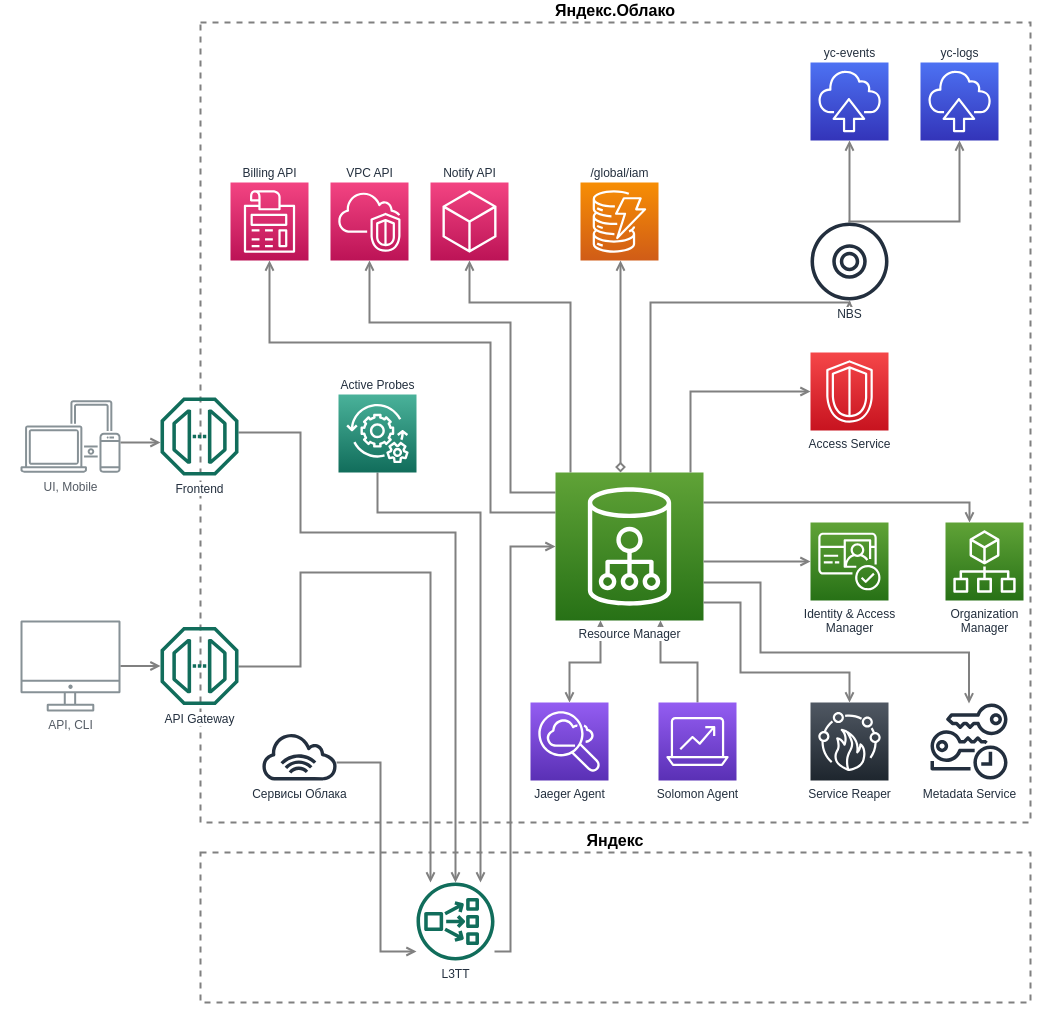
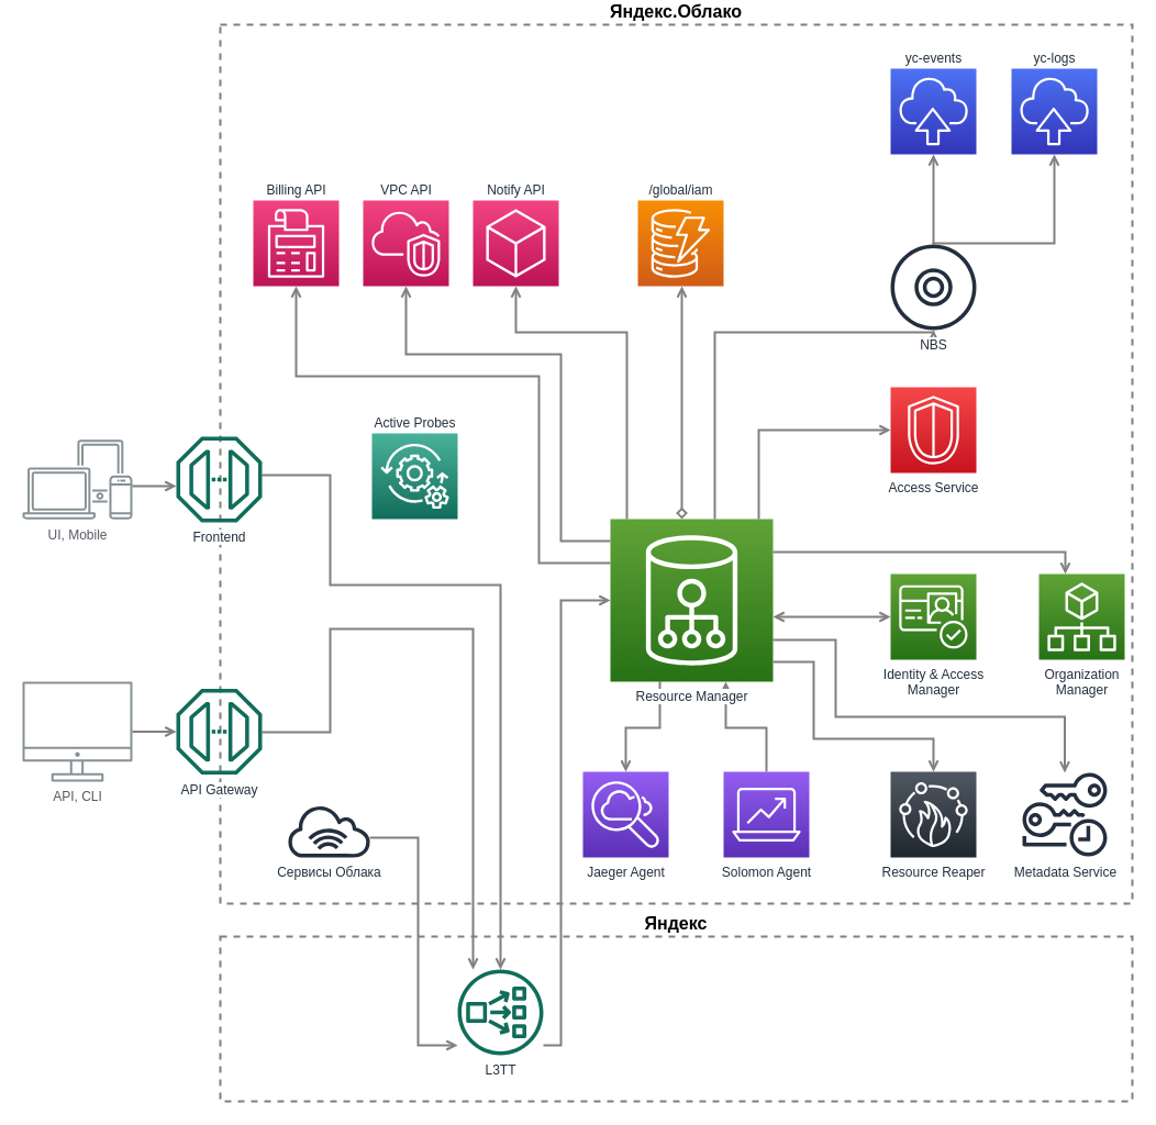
  <mxCell id="0" />
  <mxCell id="1" parent="0" />
  <mxCell id="2" value="&lt;div style=&quot;font-size: 16px&quot;&gt;Яндекс&lt;/div&gt;" style="rounded=0;whiteSpace=wrap;html=1;strokeColor=#808080;strokeWidth=2;fillColor=none;gradientColor=#F34482;dashed=1;labelPosition=center;verticalLabelPosition=top;align=center;verticalAlign=bottom;fontSize=16;fontStyle=1" parent="1" vertex="1"><mxGeometry x="200" y="850" width="830" height="150" as="geometry" /></mxCell>
  <mxCell id="3" value="&lt;div style=&quot;font-size: 16px;&quot;&gt;Яндекс.Облако&lt;/div&gt;" style="rounded=0;whiteSpace=wrap;html=1;strokeColor=#808080;strokeWidth=2;fillColor=none;gradientColor=#F34482;dashed=1;labelPosition=center;verticalLabelPosition=top;align=center;verticalAlign=bottom;fontSize=16;fontStyle=1;labelBackgroundColor=#ffffff;" parent="1" vertex="1"><mxGeometry x="200" y="20" width="830" height="800" as="geometry" /></mxCell>
  <mxCell id="4" value="" style="edgeStyle=orthogonalEdgeStyle;html=1;endArrow=open;elbow=vertical;startArrow=none;startFill=0;strokeColor=#808080;rounded=0;strokeWidth=2;endFill=0;" parent="1" source="40" target="15" edge="1"><mxGeometry width="100" relative="1" as="geometry"><mxPoint x="560" y="710" as="sourcePoint" /><mxPoint x="610" y="628" as="targetPoint" /><Array as="points"><mxPoint x="697" y="660" /><mxPoint x="660" y="660" /></Array></mxGeometry></mxCell>
- <mxCell id="5" value="" style="edgeStyle=orthogonalEdgeStyle;html=1;endArrow=open;elbow=vertical;startArrow=open;startFill=0;strokeColor=#808080;rounded=0;strokeWidth=2;endFill=0;" parent="1" source="41" target="15" edge="1"><mxGeometry width="100" relative="1" as="geometry"><mxPoint x="859" y="710" as="sourcePoint" /><mxPoint x="713" y="600" as="targetPoint" /><Array as="points"><mxPoint x="569" y="660" /><mxPoint x="600" y="660" /></Array></mxGeometry></mxCell>
+ <mxCell id="5" value="" style="edgeStyle=orthogonalEdgeStyle;html=1;endArrow=none;elbow=vertical;startArrow=open;startFill=0;strokeColor=#808080;rounded=0;strokeWidth=2;endFill=0;" parent="1" source="41" target="15" edge="1"><mxGeometry width="100" relative="1" as="geometry"><mxPoint x="859" y="710" as="sourcePoint" /><mxPoint x="713" y="600" as="targetPoint" /><Array as="points"><mxPoint x="569" y="660" /><mxPoint x="600" y="660" /></Array></mxGeometry></mxCell>
  <mxCell id="6" value="" style="edgeStyle=orthogonalEdgeStyle;html=1;endArrow=none;elbow=vertical;startArrow=open;startFill=0;strokeColor=#808080;rounded=0;strokeWidth=2;endFill=0;" parent="1" source="33" target="15" edge="1"><mxGeometry width="100" relative="1" as="geometry"><mxPoint x="590" y="268" as="sourcePoint" /><mxPoint x="590" y="480" as="targetPoint" /><Array as="points"><mxPoint x="269" y="340" /><mxPoint x="490" y="340" /><mxPoint x="490" y="510" /></Array></mxGeometry></mxCell>
  <mxCell id="7" value="" style="edgeStyle=orthogonalEdgeStyle;html=1;endArrow=none;elbow=vertical;startArrow=open;startFill=0;strokeColor=#808080;rounded=0;strokeWidth=2;endFill=0;" parent="1" source="36" target="15" edge="1"><mxGeometry width="100" relative="1" as="geometry"><mxPoint x="590" y="268" as="sourcePoint" /><mxPoint x="590" y="480" as="targetPoint" /><Array as="points"><mxPoint x="369" y="320" /><mxPoint x="510" y="320" /><mxPoint x="510" y="490" /></Array></mxGeometry></mxCell>
  <mxCell id="8" value="" style="edgeStyle=orthogonalEdgeStyle;html=1;endArrow=none;elbow=vertical;startArrow=open;startFill=0;strokeColor=#808080;rounded=0;strokeWidth=2;endFill=0;" parent="1" source="38" target="15" edge="1"><mxGeometry width="100" relative="1" as="geometry"><mxPoint x="590" y="268" as="sourcePoint" /><mxPoint x="590" y="480" as="targetPoint" /><Array as="points"><mxPoint x="469" y="300" /><mxPoint x="570" y="300" /></Array></mxGeometry></mxCell>
  <mxCell id="9" value="" style="edgeStyle=orthogonalEdgeStyle;html=1;endArrow=none;elbow=vertical;startArrow=open;startFill=0;strokeColor=#808080;rounded=0;strokeWidth=2;endFill=0;" parent="1" source="37" target="29" edge="1"><mxGeometry width="100" relative="1" as="geometry"><mxPoint x="660" y="749" as="sourcePoint" /><mxPoint x="553" y="600" as="targetPoint" /><Array as="points"><mxPoint x="380" y="949" /><mxPoint x="380" y="760" /></Array></mxGeometry></mxCell>
- <mxCell id="10" value="" style="html=1;endArrow=none;elbow=vertical;startArrow=open;startFill=0;strokeColor=#808080;strokeWidth=2;endFill=0;rounded=0;edgeStyle=orthogonalEdgeStyle;" parent="1" source="37" target="23" edge="1"><mxGeometry width="100" relative="1" as="geometry"><mxPoint x="1090" y="624.075" as="sourcePoint" /><mxPoint x="830" y="740" as="targetPoint" /><Array as="points"><mxPoint x="480" y="510" /><mxPoint x="377" y="510" /></Array></mxGeometry></mxCell>
  <mxCell id="11" value="API, CLI" style="outlineConnect=0;gradientColor=none;fontColor=#545B64;strokeColor=none;fillColor=#879196;dashed=0;verticalLabelPosition=bottom;verticalAlign=top;align=center;html=1;fontSize=12;fontStyle=0;aspect=fixed;shape=mxgraph.aws4.illustration_desktop;pointerEvents=1;labelBackgroundColor=#ffffff;" parent="1" vertex="1"><mxGeometry x="20" y="618" width="100" height="91" as="geometry" /></mxCell>
  <mxCell id="12" value="UI, Mobile" style="outlineConnect=0;gradientColor=none;fontColor=#545B64;strokeColor=none;fillColor=#879196;dashed=0;verticalLabelPosition=bottom;verticalAlign=top;align=center;html=1;fontSize=12;fontStyle=0;aspect=fixed;shape=mxgraph.aws4.illustration_devices;pointerEvents=1" parent="1" vertex="1"><mxGeometry x="20" y="397.5" width="100" height="73" as="geometry" /></mxCell>
  <mxCell id="13" value="/global/iam" style="outlineConnect=0;fontColor=#232F3E;gradientColor=#F78E04;gradientDirection=north;fillColor=#D05C17;strokeColor=#ffffff;dashed=0;verticalLabelPosition=top;verticalAlign=bottom;align=center;html=1;fontSize=12;fontStyle=0;aspect=fixed;shape=mxgraph.aws4.resourceIcon;resIcon=mxgraph.aws4.dynamodb;labelPosition=center;" parent="1" vertex="1"><mxGeometry x="580" y="180" width="78" height="78" as="geometry" /></mxCell>
  <mxCell id="14" value="Access Service" style="outlineConnect=0;fontColor=#232F3E;gradientColor=#F54749;gradientDirection=north;fillColor=#C7131F;strokeColor=#ffffff;dashed=0;verticalLabelPosition=bottom;verticalAlign=top;align=center;html=1;fontSize=12;fontStyle=0;aspect=fixed;shape=mxgraph.aws4.resourceIcon;resIcon=mxgraph.aws4.security_identity_and_compliance;" parent="1" vertex="1"><mxGeometry x="810" y="350" width="78" height="78" as="geometry" /></mxCell>
  <mxCell id="15" value="Resource Manager" style="outlineConnect=0;fontColor=#232F3E;gradientColor=#60A337;gradientDirection=north;fillColor=#277116;strokeColor=#ffffff;dashed=0;verticalLabelPosition=bottom;verticalAlign=top;align=center;html=1;fontSize=12;fontStyle=0;aspect=fixed;shape=mxgraph.aws4.resourceIcon;resIcon=mxgraph.aws4.cloud_directory;labelBackgroundColor=#ffffff;labelBorderColor=none;" parent="1" vertex="1"><mxGeometry x="555" y="470" width="148" height="148" as="geometry" /></mxCell>
  <mxCell id="16" value="" style="edgeStyle=orthogonalEdgeStyle;html=1;endArrow=diamond;elbow=vertical;startArrow=open;startFill=0;strokeColor=#808080;rounded=0;strokeWidth=2;endFill=0;" parent="1" source="13" target="15" edge="1"><mxGeometry width="100" relative="1" as="geometry"><mxPoint x="700" y="380" as="sourcePoint" /><mxPoint x="720" y="577" as="targetPoint" /><Array as="points"><mxPoint x="620" y="380" /><mxPoint x="620" y="380" /></Array></mxGeometry></mxCell>
  <mxCell id="17" value="" style="edgeStyle=orthogonalEdgeStyle;html=1;endArrow=none;elbow=vertical;startArrow=open;startFill=0;strokeColor=#808080;rounded=0;strokeWidth=2;endFill=0;" parent="1" target="12" edge="1"><mxGeometry width="100" relative="1" as="geometry"><mxPoint x="160" y="440" as="sourcePoint" /><mxPoint x="-80" y="463" as="targetPoint" /><Array as="points"><mxPoint x="130" y="440" /><mxPoint x="130" y="440" /></Array></mxGeometry></mxCell>
  <mxCell id="18" value="" style="edgeStyle=orthogonalEdgeStyle;html=1;endArrow=none;elbow=vertical;startArrow=open;startFill=0;strokeColor=#808080;rounded=0;strokeWidth=2;endFill=0;" parent="1" source="35" target="11" edge="1"><mxGeometry width="100" relative="1" as="geometry"><mxPoint x="160" y="663.5" as="sourcePoint" /><mxPoint x="91" y="832" as="targetPoint" /><Array as="points" /></mxGeometry></mxCell>
  <mxCell id="19" value="" style="edgeStyle=orthogonalEdgeStyle;html=1;endArrow=none;elbow=vertical;startArrow=open;startFill=0;strokeColor=#808080;rounded=0;strokeWidth=2;endFill=0;" parent="1" source="37" edge="1"><mxGeometry width="100" relative="1" as="geometry"><mxPoint x="430" y="522" as="sourcePoint" /><mxPoint x="238" y="430" as="targetPoint" /><Array as="points"><mxPoint x="455" y="530" /><mxPoint x="300" y="530" /><mxPoint x="300" y="430" /></Array></mxGeometry></mxCell>
  <mxCell id="20" value="" style="edgeStyle=orthogonalEdgeStyle;html=1;endArrow=none;elbow=vertical;startArrow=open;startFill=0;strokeColor=#808080;rounded=0;strokeWidth=2;endFill=0;" parent="1" source="37" edge="1"><mxGeometry width="100" relative="1" as="geometry"><mxPoint x="440" y="650" as="sourcePoint" /><mxPoint x="238" y="664" as="targetPoint" /><Array as="points"><mxPoint x="430" y="570" /><mxPoint x="300" y="570" /><mxPoint x="300" y="664" /></Array></mxGeometry></mxCell>
  <mxCell id="21" value="&lt;div&gt;Organization&lt;/div&gt;&lt;div&gt; Manager&lt;/div&gt;" style="outlineConnect=0;fontColor=#232F3E;gradientColor=#60A337;gradientDirection=north;fillColor=#277116;strokeColor=#ffffff;dashed=0;verticalLabelPosition=bottom;verticalAlign=top;align=center;html=1;fontSize=12;fontStyle=0;aspect=fixed;shape=mxgraph.aws4.resourceIcon;resIcon=mxgraph.aws4.organizations;" parent="1" vertex="1"><mxGeometry x="945" y="520" width="78" height="78" as="geometry" /></mxCell>
  <mxCell id="22" value="&lt;div&gt;Identity &amp;amp; Access&lt;/div&gt;&lt;div&gt; Manager&lt;/div&gt;" style="outlineConnect=0;fontColor=#232F3E;gradientColor=#60A337;gradientDirection=north;fillColor=#277116;strokeColor=#ffffff;dashed=0;verticalLabelPosition=bottom;verticalAlign=top;align=center;html=1;fontSize=12;fontStyle=0;aspect=fixed;shape=mxgraph.aws4.resourceIcon;resIcon=mxgraph.aws4.cognito;" parent="1" vertex="1"><mxGeometry x="810" y="520" width="78" height="78" as="geometry" /></mxCell>
  <mxCell id="23" value="Active Probes" style="outlineConnect=0;fontColor=#232F3E;gradientColor=#4AB29A;gradientDirection=north;fillColor=#116D5B;strokeColor=#ffffff;dashed=0;verticalLabelPosition=top;verticalAlign=bottom;align=center;html=1;fontSize=12;fontStyle=0;aspect=fixed;shape=mxgraph.aws4.resourceIcon;resIcon=mxgraph.aws4.managed_services;labelBackgroundColor=#ffffff;labelPosition=center;" parent="1" vertex="1"><mxGeometry x="338" y="392" width="78" height="78" as="geometry" /></mxCell>
- <mxCell id="24" value="Service Reaper" style="outlineConnect=0;fontColor=#232F3E;gradientColor=#505863;gradientDirection=north;fillColor=#1E262E;strokeColor=#ffffff;dashed=0;verticalLabelPosition=bottom;verticalAlign=top;align=center;html=1;fontSize=12;fontStyle=0;aspect=fixed;shape=mxgraph.aws4.resourceIcon;resIcon=mxgraph.aws4.firewall_manager;" parent="1" vertex="1"><mxGeometry x="810" y="700" width="78" height="78" as="geometry" /></mxCell>
- <mxCell id="25" value="" style="edgeStyle=orthogonalEdgeStyle;html=1;endArrow=none;elbow=vertical;startArrow=open;startFill=0;strokeColor=#808080;rounded=0;strokeWidth=2;endFill=0;" parent="1" source="22" target="15" edge="1"><mxGeometry width="100" relative="1" as="geometry"><mxPoint x="639" y="318" as="sourcePoint" /><mxPoint x="639" y="520" as="targetPoint" /><Array as="points"><mxPoint x="750" y="559" /><mxPoint x="750" y="559" /></Array></mxGeometry></mxCell>
+ <mxCell id="24" value="Resource Reaper" style="outlineConnect=0;fontColor=#232F3E;gradientColor=#505863;gradientDirection=north;fillColor=#1E262E;strokeColor=#ffffff;dashed=0;verticalLabelPosition=bottom;verticalAlign=top;align=center;html=1;fontSize=12;fontStyle=0;aspect=fixed;shape=mxgraph.aws4.resourceIcon;resIcon=mxgraph.aws4.firewall_manager;" parent="1" vertex="1"><mxGeometry x="810" y="700" width="78" height="78" as="geometry" /></mxCell>
+ <mxCell id="25" value="" style="edgeStyle=orthogonalEdgeStyle;html=1;endArrow=open;elbow=vertical;startArrow=open;startFill=0;strokeColor=#808080;rounded=0;strokeWidth=2;endFill=0;" parent="1" source="22" target="15" edge="1"><mxGeometry width="100" relative="1" as="geometry"><mxPoint x="639" y="318" as="sourcePoint" /><mxPoint x="639" y="520" as="targetPoint" /><Array as="points"><mxPoint x="750" y="559" /><mxPoint x="750" y="559" /></Array></mxGeometry></mxCell>
  <mxCell id="26" value="" style="edgeStyle=orthogonalEdgeStyle;html=1;endArrow=none;elbow=vertical;startArrow=open;startFill=0;strokeColor=#808080;rounded=0;strokeWidth=2;endFill=0;" parent="1" source="21" target="15" edge="1"><mxGeometry width="100" relative="1" as="geometry"><mxPoint x="649" y="328" as="sourcePoint" /><mxPoint x="649" y="530" as="targetPoint" /><Array as="points"><mxPoint x="969" y="500" /></Array></mxGeometry></mxCell>
  <mxCell id="27" value="" style="edgeStyle=orthogonalEdgeStyle;html=1;endArrow=none;elbow=vertical;startArrow=open;startFill=0;strokeColor=#808080;rounded=0;strokeWidth=2;endFill=0;" parent="1" source="14" target="15" edge="1"><mxGeometry width="100" relative="1" as="geometry"><mxPoint x="1029" y="520" as="sourcePoint" /><mxPoint x="660" y="520" as="targetPoint" /><Array as="points"><mxPoint x="690" y="389" /></Array></mxGeometry></mxCell>
  <mxCell id="28" value="" style="edgeStyle=orthogonalEdgeStyle;html=1;endArrow=none;elbow=vertical;startArrow=open;startFill=0;strokeColor=#808080;rounded=0;strokeWidth=2;endFill=0;" parent="1" source="24" target="15" edge="1"><mxGeometry width="100" relative="1" as="geometry"><mxPoint x="820" y="559" as="sourcePoint" /><mxPoint x="678" y="559" as="targetPoint" /><Array as="points"><mxPoint x="849" y="670" /><mxPoint x="740" y="670" /><mxPoint x="740" y="600" /></Array></mxGeometry></mxCell>
  <mxCell id="29" value="Сервисы Облака" style="outlineConnect=0;fontColor=#232F3E;gradientColor=none;fillColor=#232F3E;strokeColor=none;dashed=0;verticalLabelPosition=bottom;verticalAlign=top;align=center;html=1;fontSize=12;fontStyle=0;aspect=fixed;pointerEvents=1;shape=mxgraph.aws4.internet_alt1;" parent="1" vertex="1"><mxGeometry x="260" y="730" width="78" height="48" as="geometry" /></mxCell>
  <mxCell id="30" value="yc-logs" style="outlineConnect=0;fontColor=#232F3E;gradientColor=#4D72F3;gradientDirection=north;fillColor=#3334B9;strokeColor=#ffffff;dashed=0;verticalLabelPosition=top;verticalAlign=bottom;align=center;html=1;fontSize=12;fontStyle=0;aspect=fixed;shape=mxgraph.aws4.resourceIcon;resIcon=mxgraph.aws4.migration_and_transfer;labelPosition=center;" parent="1" vertex="1"><mxGeometry x="920" y="60" width="78" height="78" as="geometry" /></mxCell>
  <mxCell id="31" value="yc-events" style="outlineConnect=0;fontColor=#232F3E;gradientColor=#4D72F3;gradientDirection=north;fillColor=#3334B9;strokeColor=#ffffff;dashed=0;verticalLabelPosition=top;verticalAlign=bottom;align=center;html=1;fontSize=12;fontStyle=0;aspect=fixed;shape=mxgraph.aws4.resourceIcon;resIcon=mxgraph.aws4.migration_and_transfer;labelPosition=center;" parent="1" vertex="1"><mxGeometry x="810" y="60" width="78" height="78" as="geometry" /></mxCell>
  <mxCell id="32" value="" style="edgeStyle=orthogonalEdgeStyle;html=1;endArrow=none;elbow=vertical;startArrow=open;startFill=0;strokeColor=#808080;rounded=0;strokeWidth=2;endFill=0;" parent="1" source="43" target="15" edge="1"><mxGeometry width="100" relative="1" as="geometry"><mxPoint x="1070" y="278" as="sourcePoint" /><mxPoint x="650" y="480" as="targetPoint" /><Array as="points"><mxPoint x="849" y="300" /><mxPoint x="650" y="300" /></Array></mxGeometry></mxCell>
  <mxCell id="33" value="Billing API" style="outlineConnect=0;fontColor=#232F3E;gradientColor=#F34482;gradientDirection=north;fillColor=#BC1356;strokeColor=#ffffff;dashed=0;verticalLabelPosition=top;verticalAlign=bottom;align=center;html=1;fontSize=12;fontStyle=0;aspect=fixed;shape=mxgraph.aws4.resourceIcon;resIcon=mxgraph.aws4.cost_management;labelBackgroundColor=#ffffff;labelPosition=center;" parent="1" vertex="1"><mxGeometry x="230" y="180" width="78" height="78" as="geometry" /></mxCell>
  <mxCell id="34" value="Frontend" style="outlineConnect=0;fontColor=#232F3E;gradientColor=none;fillColor=#116D5B;strokeColor=none;dashed=0;verticalLabelPosition=bottom;verticalAlign=top;align=center;html=1;fontSize=12;fontStyle=0;aspect=fixed;pointerEvents=1;shape=mxgraph.aws4.endpoint;labelBackgroundColor=#ffffff;" parent="1" vertex="1"><mxGeometry x="160" y="395" width="78" height="78" as="geometry" /></mxCell>
  <mxCell id="35" value="API Gateway" style="outlineConnect=0;fontColor=#232F3E;gradientColor=none;fillColor=#116D5B;strokeColor=none;dashed=0;verticalLabelPosition=bottom;verticalAlign=top;align=center;html=1;fontSize=12;fontStyle=0;aspect=fixed;pointerEvents=1;shape=mxgraph.aws4.endpoint;labelBackgroundColor=#ffffff;" parent="1" vertex="1"><mxGeometry x="160" y="624.5" width="78" height="78" as="geometry" /></mxCell>
  <mxCell id="36" value="VPC API" style="outlineConnect=0;fontColor=#232F3E;gradientColor=#F34482;gradientDirection=north;fillColor=#BC1356;strokeColor=#ffffff;dashed=0;verticalLabelPosition=top;verticalAlign=bottom;align=center;html=1;fontSize=12;fontStyle=0;aspect=fixed;shape=mxgraph.aws4.resourceIcon;resIcon=mxgraph.aws4.vpc;labelBackgroundColor=#ffffff;labelPosition=center;" parent="1" vertex="1"><mxGeometry x="330" y="180" width="78" height="78" as="geometry" /></mxCell>
  <mxCell id="37" value="L3TT" style="outlineConnect=0;fontColor=#232F3E;gradientColor=none;fillColor=#116D5B;strokeColor=none;dashed=0;verticalLabelPosition=bottom;verticalAlign=top;align=center;html=1;fontSize=12;fontStyle=0;aspect=fixed;pointerEvents=1;shape=mxgraph.aws4.network_load_balancer;labelBackgroundColor=#ffffff;" parent="1" vertex="1"><mxGeometry x="416" y="880" width="78" height="78" as="geometry" /></mxCell>
  <mxCell id="38" value="Notify API" style="gradientDirection=north;outlineConnect=0;fontColor=#232F3E;gradientColor=#F34482;fillColor=#BC1356;strokeColor=#ffffff;dashed=0;verticalLabelPosition=top;verticalAlign=bottom;align=center;html=1;fontSize=12;fontStyle=0;aspect=fixed;shape=mxgraph.aws4.resourceIcon;resIcon=mxgraph.aws4.general;labelBackgroundColor=#ffffff;labelPosition=center;" parent="1" vertex="1"><mxGeometry x="430" y="180" width="78" height="78" as="geometry" /></mxCell>
  <mxCell id="39" value="" style="edgeStyle=orthogonalEdgeStyle;html=1;endArrow=none;elbow=vertical;startArrow=open;startFill=0;strokeColor=#808080;rounded=0;strokeWidth=2;endFill=0;" parent="1" source="15" target="37" edge="1"><mxGeometry width="100" relative="1" as="geometry"><mxPoint x="170" y="450" as="sourcePoint" /><mxPoint x="80" y="450" as="targetPoint" /><Array as="points"><mxPoint x="510" y="544" /><mxPoint x="510" y="949" /></Array></mxGeometry></mxCell>
  <mxCell id="40" value="Solomon Agent" style="outlineConnect=0;fontColor=#232F3E;gradientColor=#945DF2;gradientDirection=north;fillColor=#5A30B5;strokeColor=#ffffff;dashed=0;verticalLabelPosition=bottom;verticalAlign=top;align=center;html=1;fontSize=12;fontStyle=0;aspect=fixed;shape=mxgraph.aws4.resourceIcon;resIcon=mxgraph.aws4.analytics;labelBackgroundColor=#ffffff;" parent="1" vertex="1"><mxGeometry x="658" y="700" width="78" height="78" as="geometry" /></mxCell>
  <mxCell id="41" value="Jaeger Agent" style="outlineConnect=0;fontColor=#232F3E;gradientColor=#945DF2;gradientDirection=north;fillColor=#5A30B5;strokeColor=#ffffff;dashed=0;verticalLabelPosition=bottom;verticalAlign=top;align=center;html=1;fontSize=12;fontStyle=0;aspect=fixed;shape=mxgraph.aws4.resourceIcon;resIcon=mxgraph.aws4.cloudsearch;labelBackgroundColor=#ffffff;" parent="1" vertex="1"><mxGeometry x="530" y="700" width="78" height="78" as="geometry" /></mxCell>
  <mxCell id="42" value="" style="edgeStyle=orthogonalEdgeStyle;html=1;endArrow=none;elbow=vertical;startArrow=open;startFill=0;strokeColor=#808080;rounded=0;strokeWidth=2;endFill=0;" edge="1" parent="1" source="31" target="43"><mxGeometry width="100" relative="1" as="geometry"><mxPoint x="630" y="268" as="sourcePoint" /><mxPoint x="630" y="480" as="targetPoint" /><Array as="points"><mxPoint x="849" y="150" /><mxPoint x="849" y="150" /></Array></mxGeometry></mxCell>
  <mxCell id="43" value="NBS" style="outlineConnect=0;fontColor=#232F3E;gradientColor=none;fillColor=#232F3E;strokeColor=none;dashed=0;verticalLabelPosition=bottom;verticalAlign=top;align=center;html=1;fontSize=12;fontStyle=0;aspect=fixed;pointerEvents=1;shape=mxgraph.aws4.disk;labelBackgroundColor=#ffffff;" vertex="1" parent="1"><mxGeometry x="810" y="220" width="78" height="78" as="geometry" /></mxCell>
  <mxCell id="44" value="Metadata Service" style="outlineConnect=0;fontColor=#232F3E;gradientColor=none;fillColor=#232F3E;strokeColor=none;dashed=0;verticalLabelPosition=bottom;verticalAlign=top;align=center;html=1;fontSize=12;fontStyle=0;aspect=fixed;pointerEvents=1;shape=mxgraph.aws4.temporary_security_credential;labelBackgroundColor=#ffffff;" vertex="1" parent="1"><mxGeometry x="930" y="700" width="77" height="78" as="geometry" /></mxCell>
  <mxCell id="45" value="" style="edgeStyle=orthogonalEdgeStyle;html=1;endArrow=none;elbow=vertical;startArrow=open;startFill=0;strokeColor=#808080;rounded=0;strokeWidth=2;endFill=0;" edge="1" parent="1" source="44" target="15"><mxGeometry width="100" relative="1" as="geometry"><mxPoint x="859" y="710" as="sourcePoint" /><mxPoint x="713" y="610" as="targetPoint" /><Array as="points"><mxPoint x="969" y="650" /><mxPoint x="760" y="650" /><mxPoint x="760" y="580" /></Array></mxGeometry></mxCell>
  <mxCell id="46" value="" style="edgeStyle=orthogonalEdgeStyle;html=1;endArrow=none;elbow=vertical;startArrow=open;startFill=0;strokeColor=#808080;rounded=0;strokeWidth=2;endFill=0;" edge="1" parent="1" source="30" target="43"><mxGeometry width="100" relative="1" as="geometry"><mxPoint x="859" y="148" as="sourcePoint" /><mxPoint x="859" y="190" as="targetPoint" /><Array as="points"><mxPoint x="959" y="219" /></Array></mxGeometry></mxCell>
